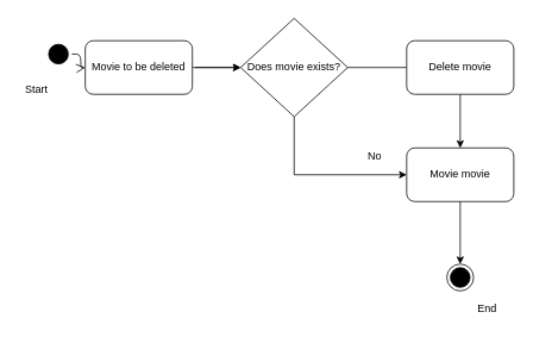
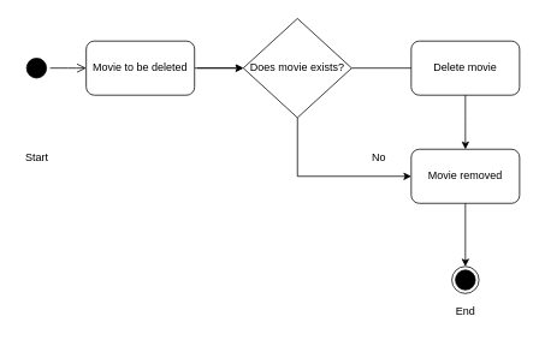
  <mxCell id="0" />
  <mxCell id="1" parent="0" />
- <mxCell id="2" value="S" style="ellipse;html=1;shape=startState;fillColor=#000000;" vertex="1" parent="1"><mxGeometry x="50" y="45" width="30" height="30" as="geometry" /></mxCell>
+ <mxCell id="2" value="S" style="ellipse;html=1;shape=startState;fillColor=#000000;" vertex="1" parent="1"><mxGeometry x="25" y="60" width="30" height="30" as="geometry" /></mxCell>
  <mxCell id="3" value="" style="edgeStyle=orthogonalEdgeStyle;rounded=0;orthogonalLoop=1;jettySize=auto;html=1;" edge="1" parent="1" source="4" target="6"><mxGeometry relative="1" as="geometry" /></mxCell>
  <mxCell id="4" value="Movie to be deleted" style="rounded=1;whiteSpace=wrap;html=1;strokeColor=#000000;" vertex="1" parent="1"><mxGeometry x="95" y="45" width="120" height="60" as="geometry" /></mxCell>
  <mxCell id="5" value="" style="edgeStyle=orthogonalEdgeStyle;html=1;verticalAlign=bottom;endArrow=open;endSize=8;exitX=1;exitY=0.5;exitDx=0;exitDy=0;" edge="1" parent="1" source="2"><mxGeometry relative="1" as="geometry"><mxPoint x="95" y="75" as="targetPoint" /><mxPoint x="95" y="85" as="sourcePoint" /></mxGeometry></mxCell>
  <mxCell id="6" value="Does movie exists?&lt;span style=&quot;color: rgba(0 , 0 , 0 , 0) ; font-family: monospace ; font-size: 0px&quot;&gt;%3CmxGraphModel%3E%3Croot%3E%3CmxCell%20id%3D%220%22%2F%3E%3CmxCell%20id%3D%221%22%20parent%3D%220%22%2F%3E%3CmxCell%20id%3D%222%22%20value%3D%22%22%20style%3D%22endArrow%3Dclassic%3Bhtml%3D1%3BstrokeColor%3D%23000000%3BexitX%3D0.5%3BexitY%3D1%3BexitDx%3D0%3BexitDy%3D0%3BentryX%3D0.5%3BentryY%3D0%3BentryDx%3D0%3BentryDy%3D0%3B%22%20edge%3D%221%22%20parent%3D%221%22%3E%3CmxGeometry%20width%3D%2250%22%20height%3D%2250%22%20relative%3D%221%22%20as%3D%22geometry%22%3E%3CmxPoint%20x%3D%22295%22%20y%3D%22190%22%20as%3D%22sourcePoint%22%2F%3E%3CmxPoint%20x%3D%22295%22%20y%3D%22230%22%20as%3D%22targetPoint%22%2F%3E%3C%2FmxGeometry%3E%3C%2FmxCell%3E%3C%2Froot%3E%3C%2FmxGraphModel%3E&lt;/span&gt;" style="rhombus;whiteSpace=wrap;html=1;strokeColor=#000000;" vertex="1" parent="1"><mxGeometry x="269" y="20" width="120" height="110" as="geometry" /></mxCell>
  <mxCell id="7" value="" style="endArrow=classic;html=1;strokeColor=#000000;entryX=0;entryY=0.5;entryDx=0;entryDy=0;" edge="1" parent="1" target="6"><mxGeometry width="50" height="50" relative="1" as="geometry"><mxPoint x="218" y="75" as="sourcePoint" /><mxPoint x="229.5" y="145" as="targetPoint" /></mxGeometry></mxCell>
  <mxCell id="8" value="" style="endArrow=classic;html=1;strokeColor=#000000;exitX=1;exitY=0.5;exitDx=0;exitDy=0;" edge="1" parent="1" source="6"><mxGeometry width="50" height="50" relative="1" as="geometry"><mxPoint x="228" y="85" as="sourcePoint" /><mxPoint x="475" y="75" as="targetPoint" /></mxGeometry></mxCell>
  <mxCell id="9" value="Delete movie" style="rounded=1;whiteSpace=wrap;html=1;strokeColor=#000000;" vertex="1" parent="1"><mxGeometry x="455" y="45" width="120" height="60" as="geometry" /></mxCell>
  <mxCell id="10" value="" style="edgeStyle=orthogonalEdgeStyle;rounded=0;orthogonalLoop=1;jettySize=auto;html=1;exitX=0.5;exitY=1;exitDx=0;exitDy=0;" edge="1" parent="1" source="9"><mxGeometry relative="1" as="geometry"><mxPoint x="225" y="85" as="sourcePoint" /><mxPoint x="515" y="165" as="targetPoint" /></mxGeometry></mxCell>
- <mxCell id="11" value="Movie movie" style="rounded=1;whiteSpace=wrap;html=1;strokeColor=#000000;" vertex="1" parent="1"><mxGeometry x="455" y="165" width="120" height="60" as="geometry" /></mxCell>
+ <mxCell id="11" value="Movie removed" style="rounded=1;whiteSpace=wrap;html=1;strokeColor=#000000;" vertex="1" parent="1"><mxGeometry x="455" y="165" width="120" height="60" as="geometry" /></mxCell>
  <mxCell id="12" value="" style="edgeStyle=orthogonalEdgeStyle;rounded=0;orthogonalLoop=1;jettySize=auto;html=1;exitX=0.5;exitY=1;exitDx=0;exitDy=0;entryX=0;entryY=0.5;entryDx=0;entryDy=0;" edge="1" parent="1" source="6" target="11"><mxGeometry relative="1" as="geometry"><mxPoint x="525" y="115" as="sourcePoint" /><mxPoint x="525" y="175" as="targetPoint" /></mxGeometry></mxCell>
- <mxCell id="13" value="Start" style="text;html=1;align=center;verticalAlign=middle;resizable=0;points=[];autosize=1;strokeColor=none;" vertex="1" parent="1"><mxGeometry x="20" y="90" width="40" height="20" as="geometry" /></mxCell>
+ <mxCell id="13" value="Start" style="text;html=1;align=center;verticalAlign=middle;resizable=0;points=[];autosize=1;strokeColor=none;" vertex="1" parent="1"><mxGeometry x="20" y="165" width="40" height="20" as="geometry" /></mxCell>
  <mxCell id="14" value="" style="ellipse;html=1;shape=endState;fillColor=#000000;" vertex="1" parent="1"><mxGeometry x="500" y="295" width="30" height="30" as="geometry" /></mxCell>
  <mxCell id="15" value="" style="edgeStyle=orthogonalEdgeStyle;rounded=0;orthogonalLoop=1;jettySize=auto;html=1;exitX=0.5;exitY=1;exitDx=0;exitDy=0;" edge="1" parent="1" source="11" target="14"><mxGeometry relative="1" as="geometry"><mxPoint x="525" y="115" as="sourcePoint" /><mxPoint x="525" y="175" as="targetPoint" /></mxGeometry></mxCell>
- <mxCell id="16" value="End" style="text;html=1;align=center;verticalAlign=middle;resizable=0;points=[];autosize=1;strokeColor=none;" vertex="1" parent="1"><mxGeometry x="525" y="335" width="40" height="20" as="geometry" /></mxCell>
+ <mxCell id="16" value="End" style="text;html=1;align=center;verticalAlign=middle;resizable=0;points=[];autosize=1;strokeColor=none;" vertex="1" parent="1"><mxGeometry x="495" y="335" width="40" height="20" as="geometry" /></mxCell>
  <mxCell id="17" value="No" style="text;html=1;align=center;verticalAlign=middle;resizable=0;points=[];autosize=1;strokeColor=none;" vertex="1" parent="1"><mxGeometry x="404" y="165" width="30" height="20" as="geometry" /></mxCell>
